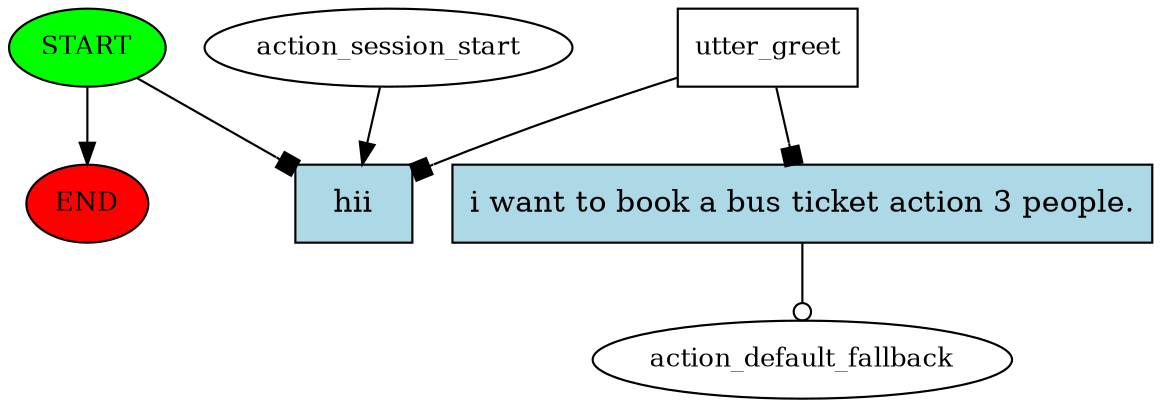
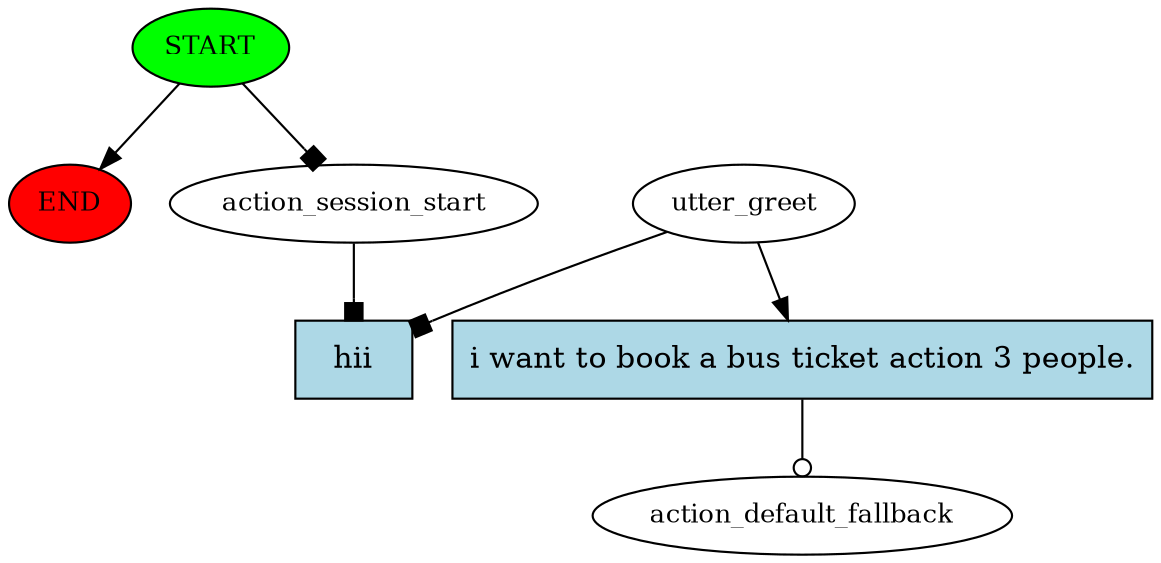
  digraph {
    node [fontsize=12 style=filled]
    edge [arrowhead=box]
    n1 [fillcolor=green label=START]
    n2 [fillcolor=red label=END]
    n3 [label=action_session_start style=""]
    n4 [fillcolor=lightblue label=hii shape=rect fontsize=""]
-   n5 [label=utter_greet shape=box style=""]
+   n5 [label=utter_greet style=""]
    n6 [fillcolor=lightblue label="i want to book a bus ticket action 3 people." shape=rect fontsize=""]
    n7 [label=action_default_fallback style=""]
    n1 -> n2 [arrowhead=normal]
-   n1 -> n4
-   n3 -> n4 [arrowhead=normal]
+   n1 -> n3
+   n3 -> n4
    n5 -> n4
-   n5 -> n6
+   n5 -> n6 [arrowhead=normal]
    n6 -> n7 [arrowhead=odot]
  }
